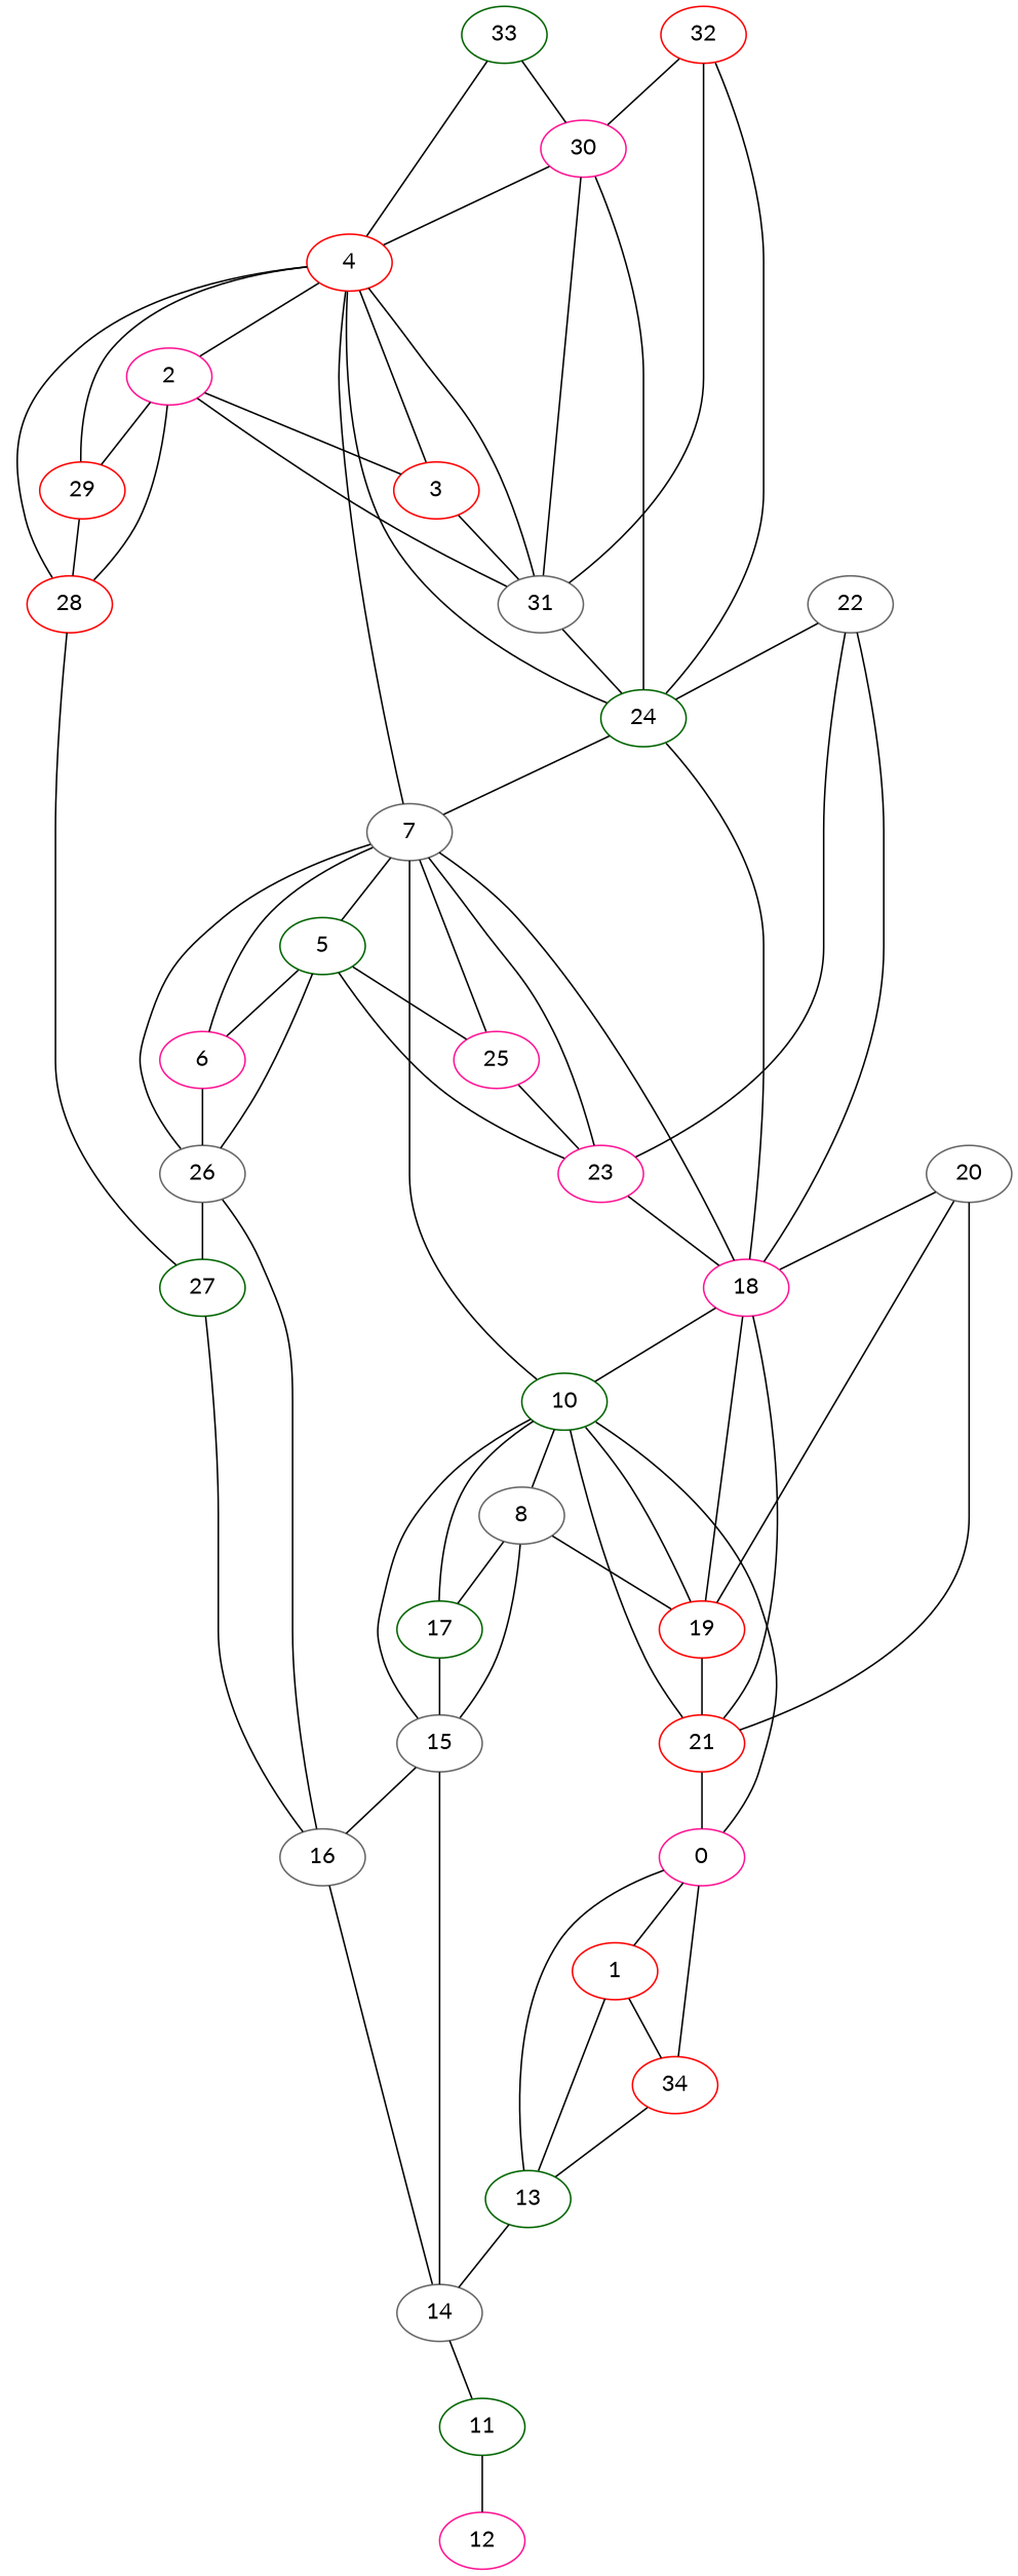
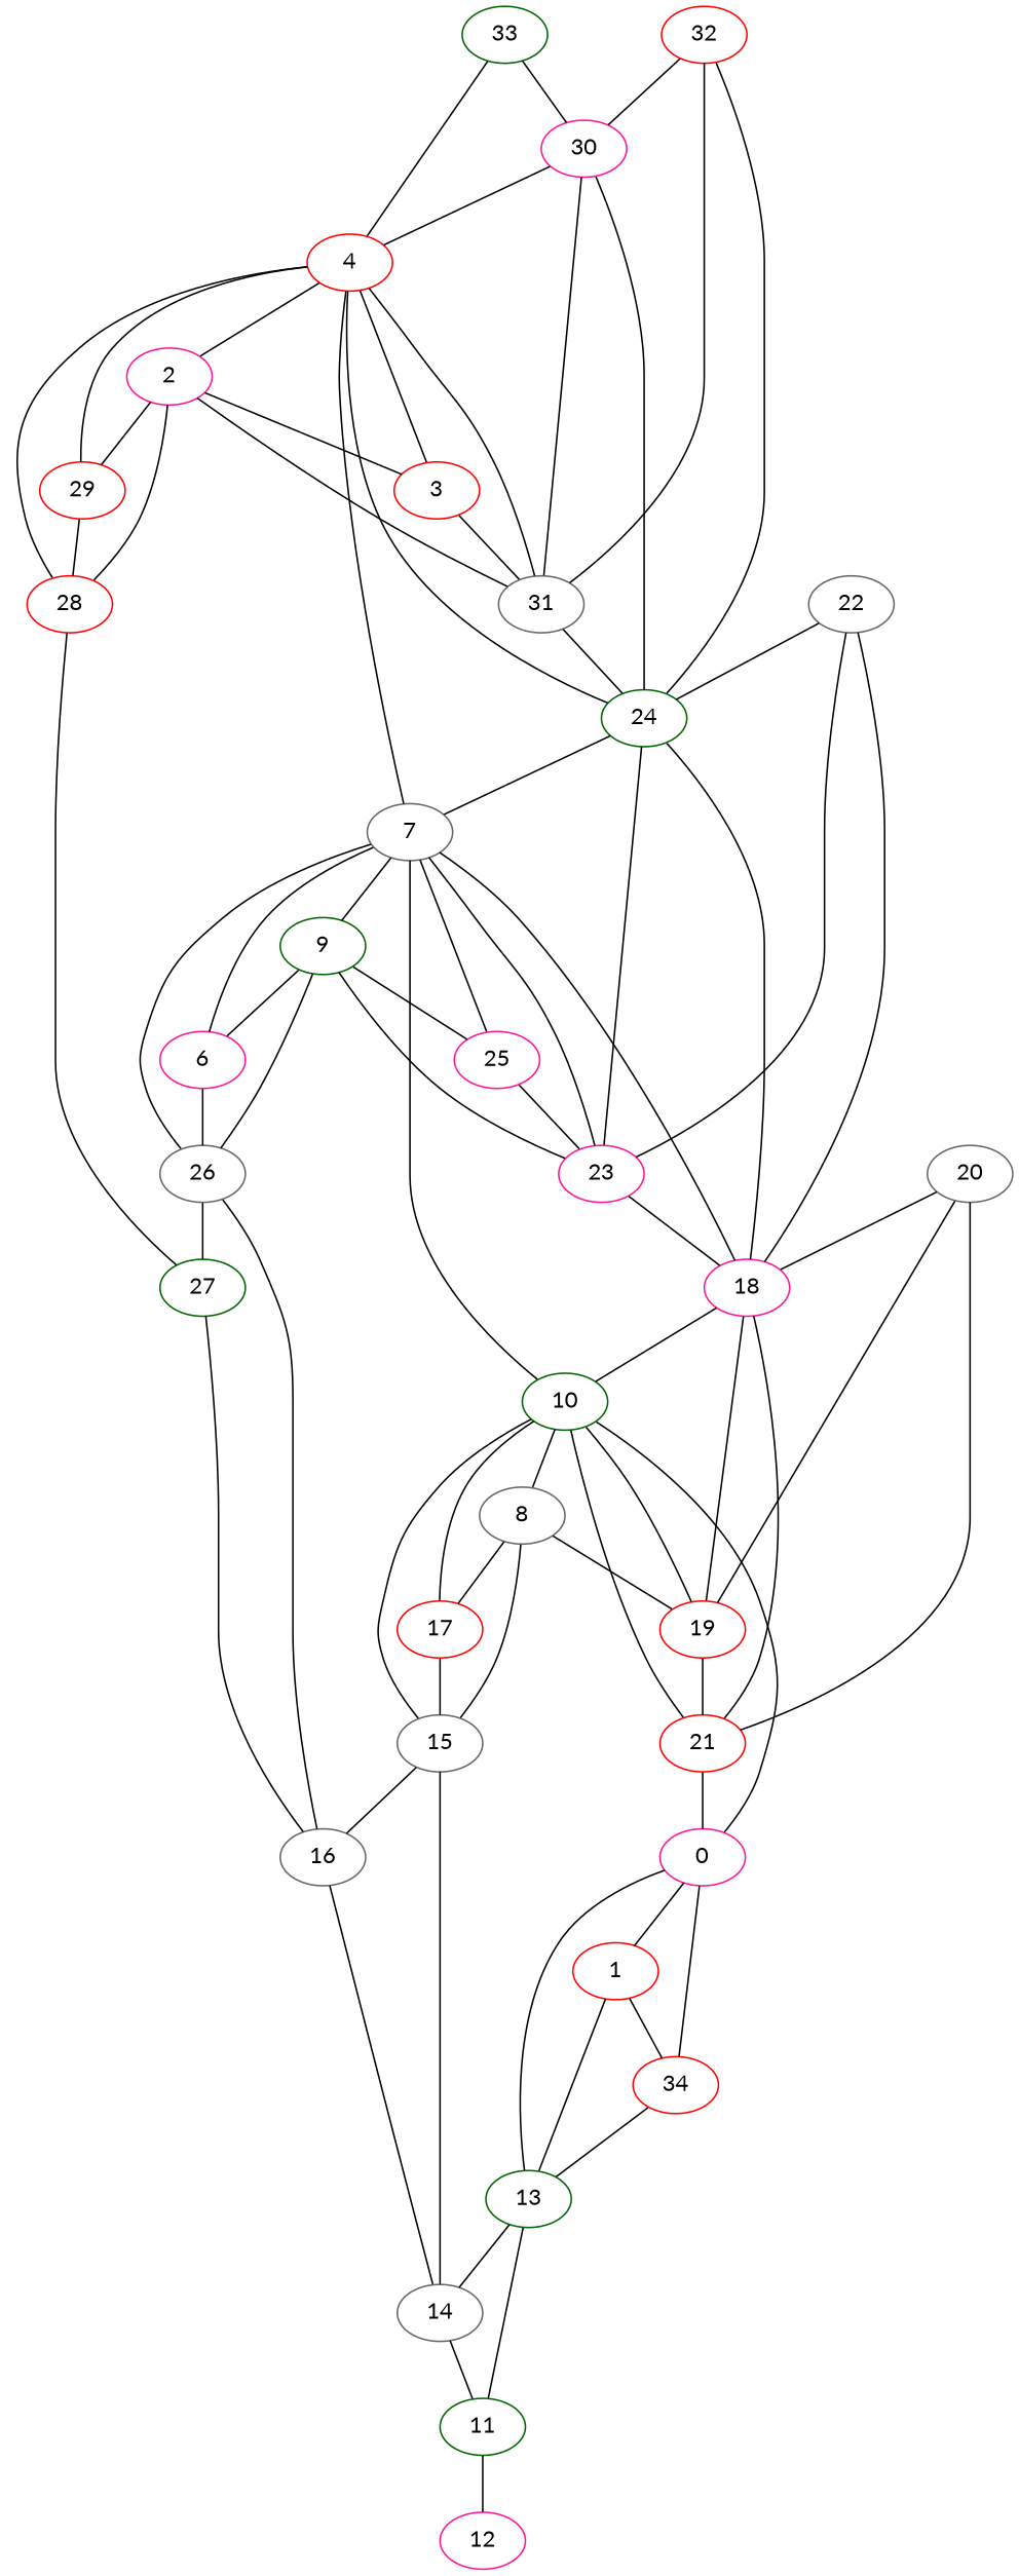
  graph {
    fontname=Lato
    node [color=red fontname=Lato]
    edge [fontname=Lato]
    1
    0 [color=deeppink]
    13 [color=darkgreen]
    34
    11 [color=darkgreen]
    14 [color=gray40]
    3
    2 [color=deeppink]
    28
    29
    31 [color=gray40]
    27 [color=darkgreen]
    24 [color=darkgreen]
    4
    7 [color=gray40]
-   5 [color=darkgreen]
+   5 [color=darkgreen label=9]
    6 [color=deeppink]
    23 [color=deeppink]
    25 [color=deeppink]
    26 [color=gray40]
    10 [color=darkgreen]
    18 [color=deeppink]
    16 [color=gray40]
    8 [color=gray40]
    15 [color=gray40]
-   17 [color=darkgreen]
+   17
    19
    21
    12 [color=deeppink]
    20 [color=gray40]
    22 [color=gray40]
    30 [color=deeppink]
    32
    33 [color=darkgreen]
    1 -- 13
    1 -- 34
    0 -- 1
    0 -- 13
    0 -- 34
+   13 -- 11
    13 -- 14
    34 -- 13
    11 -- 12
    14 -- 11
    3 -- 31
    2 -- 3
    2 -- 28
    2 -- 29
    2 -- 31
    28 -- 27
    29 -- 28
    31 -- 24
    27 -- 16
    24 -- 7
+   24 -- 23
    24 -- 18
    4 -- 3
    4 -- 2
    4 -- 28
    4 -- 29
    4 -- 31
    4 -- 24
    4 -- 7
    7 -- 5
    7 -- 6
    7 -- 23
    7 -- 25
    7 -- 26
    7 -- 10
    7 -- 18
    5 -- 6
    5 -- 23
    5 -- 25
    5 -- 26
    6 -- 26
    23 -- 18
    25 -- 23
    26 -- 27
    26 -- 16
    10 -- 0
    10 -- 8
    10 -- 15
    10 -- 17
    10 -- 19
    10 -- 21
    18 -- 10
    18 -- 19
    18 -- 21
    16 -- 14
    8 -- 15
    8 -- 17
    8 -- 19
    15 -- 14
    15 -- 16
    17 -- 15
    19 -- 21
    21 -- 0
    20 -- 18
    20 -- 19
    20 -- 21
    22 -- 24
    22 -- 23
    22 -- 18
    30 -- 31
    30 -- 24
    30 -- 4
    32 -- 31
    32 -- 24
    32 -- 30
    33 -- 4
    33 -- 30
  }
